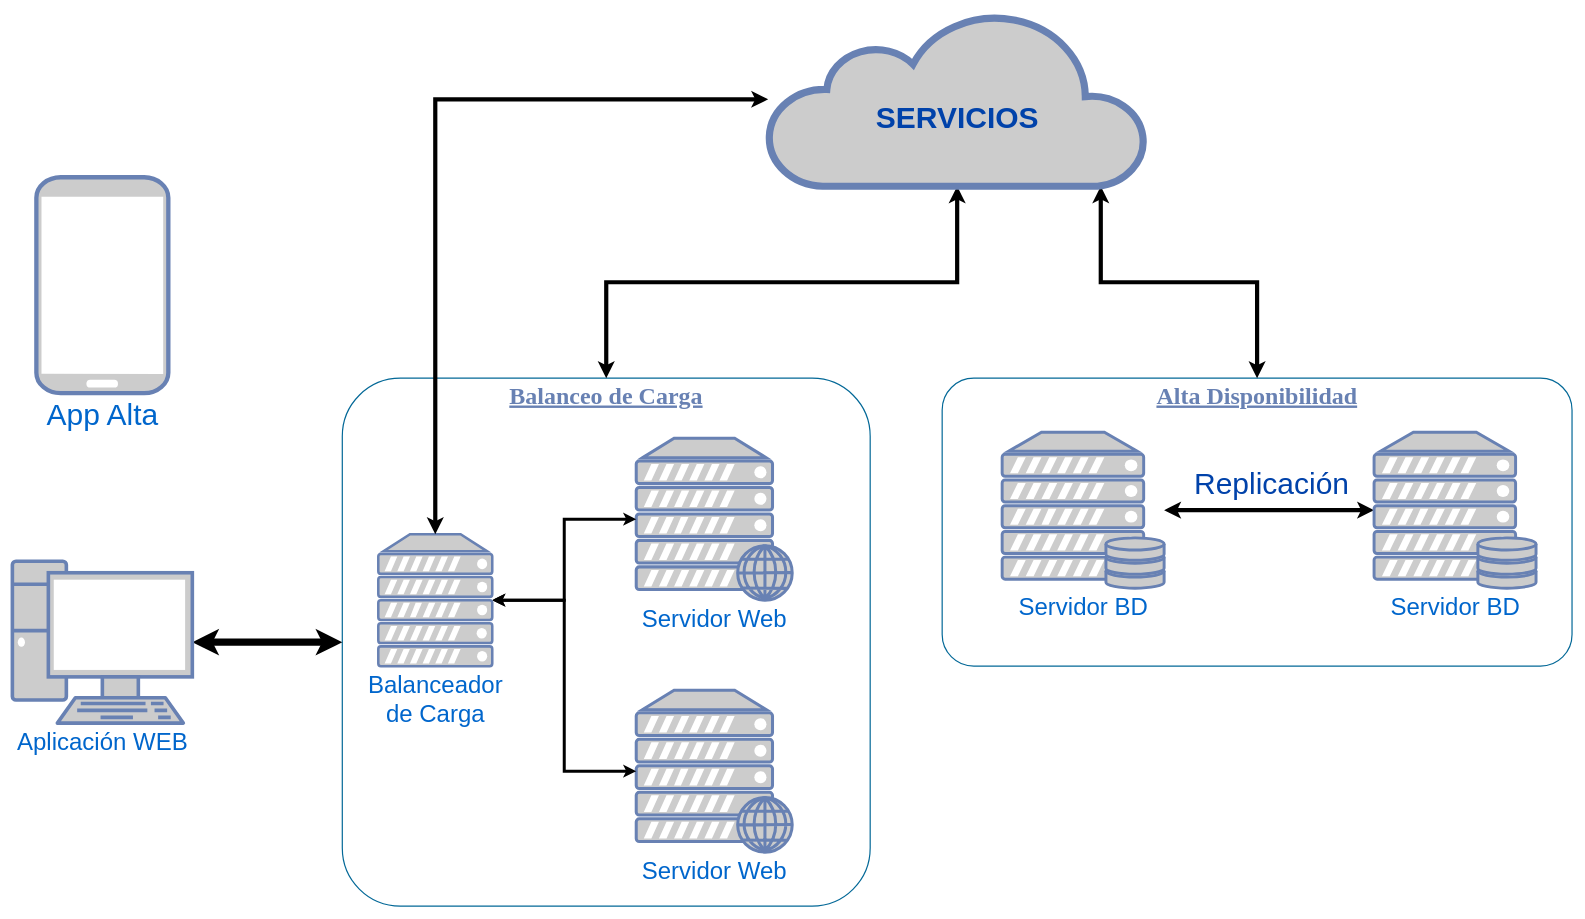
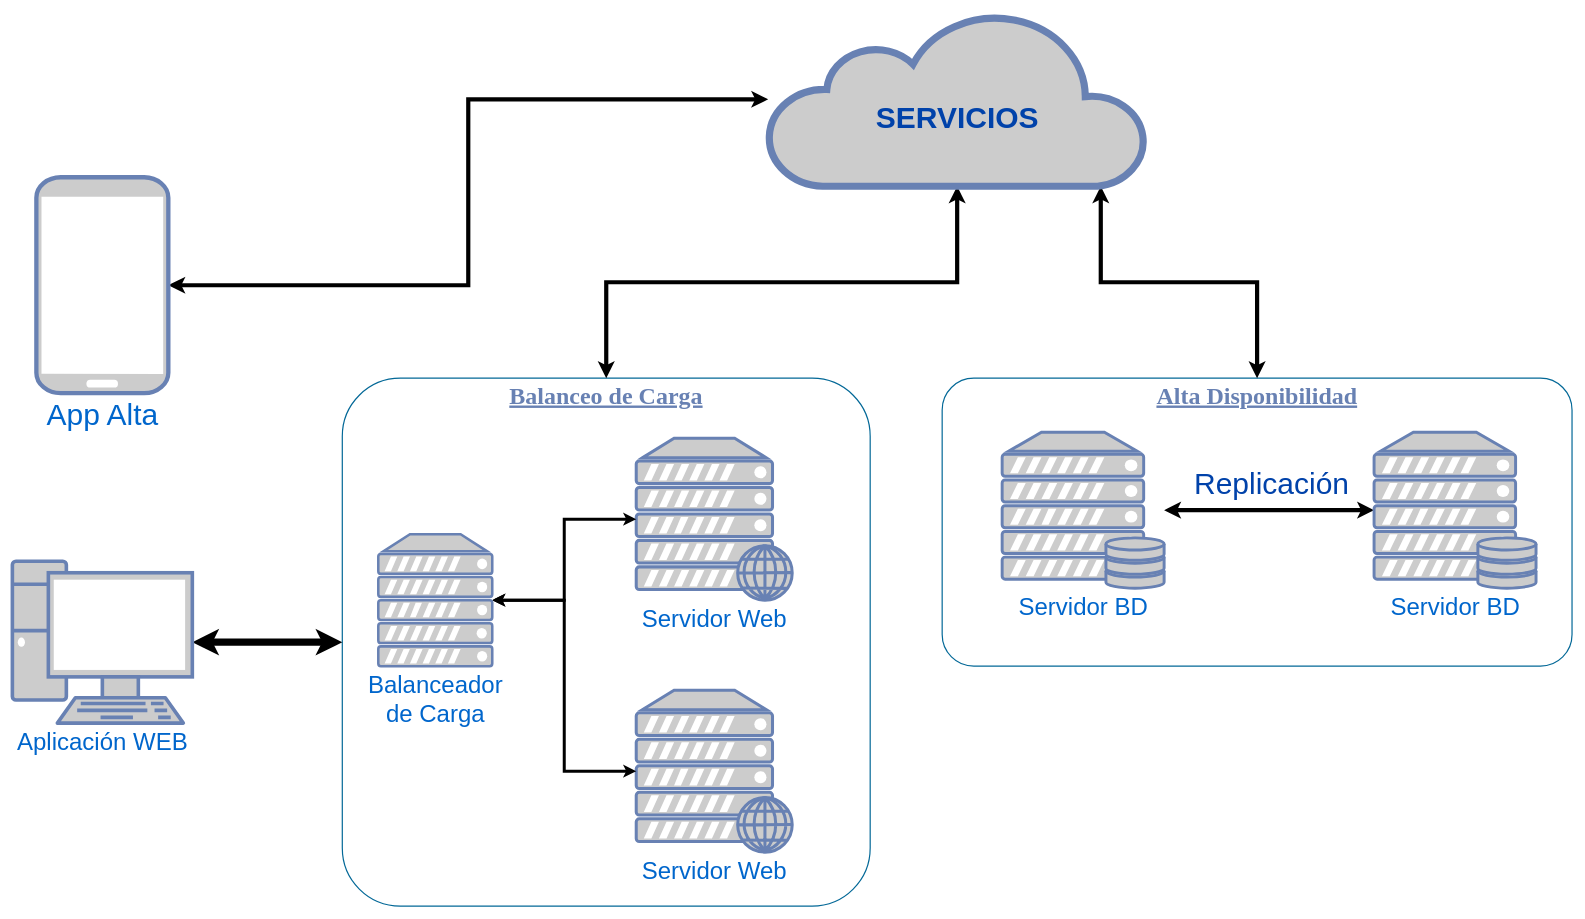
  <mxCell id="0" />
  <mxCell id="1" parent="0" />
  <mxCell id="2" value="&lt;font style=&quot;font-size: 40px;&quot;&gt;&lt;b&gt;&lt;u&gt;Balanceo de Carga&lt;/u&gt;&lt;/b&gt;&lt;/font&gt;" style="rounded=1;whiteSpace=wrap;html=1;shadow=0;comic=0;strokeColor=#036897;strokeWidth=2;fillColor=none;fontFamily=Verdana;fontSize=28;fontColor=#6881B3;align=center;arcSize=11;verticalAlign=top;" parent="1" vertex="1"><mxGeometry x="570" y="630" width="880" height="880" as="geometry" /></mxCell>
  <mxCell id="3" value="&lt;font style=&quot;font-size: 40px;&quot;&gt;&lt;b&gt;&lt;u&gt;Alta Disponibilidad&lt;/u&gt;&lt;/b&gt;&lt;/font&gt;" style="rounded=1;whiteSpace=wrap;html=1;shadow=0;comic=0;strokeColor=#036897;strokeWidth=2;fillColor=none;fontFamily=Verdana;fontSize=28;fontColor=#6881B3;align=center;arcSize=11;verticalAlign=top;" parent="1" vertex="1"><mxGeometry x="1570" y="630" width="1050" height="480" as="geometry" /></mxCell>
  <mxCell id="4" style="edgeStyle=orthogonalEdgeStyle;rounded=0;orthogonalLoop=1;jettySize=auto;html=1;entryX=0;entryY=0.5;entryDx=0;entryDy=0;entryPerimeter=0;fontSize=50;fontColor=#0042aa;strokeWidth=7;startArrow=classic;startFill=1;" edge="1" parent="1" source="6" target="11"><mxGeometry relative="1" as="geometry" /></mxCell>
  <mxCell id="5" value="Replicación" style="edgeLabel;html=1;align=center;verticalAlign=middle;resizable=0;points=[];fontSize=50;fontColor=#0042aa;" vertex="1" connectable="0" parent="4"><mxGeometry x="0.314" y="11" relative="1" as="geometry"><mxPoint x="-52" y="-34" as="offset" /></mxGeometry></mxCell>
  <mxCell id="6" value="&lt;font style=&quot;font-size: 40px;&quot;&gt;Servidor BD&lt;/font&gt;" style="fontColor=#0066CC;verticalAlign=top;verticalLabelPosition=bottom;labelPosition=center;align=center;html=1;fillColor=#CCCCCC;strokeColor=#6881B3;gradientColor=none;gradientDirection=north;strokeWidth=2;shape=mxgraph.networks.server_storage;rounded=0;shadow=0;comic=0;" parent="1" vertex="1"><mxGeometry x="1670" y="720" width="270" height="260" as="geometry" /></mxCell>
  <mxCell id="7" value="" style="edgeStyle=orthogonalEdgeStyle;rounded=0;orthogonalLoop=1;jettySize=auto;html=1;fontSize=40;entryX=1;entryY=0.5;entryDx=0;entryDy=0;strokeWidth=12;entryPerimeter=0;exitX=0;exitY=0.5;exitDx=0;exitDy=0;startArrow=classic;startFill=1;" parent="1" source="2" target="8" edge="1"><mxGeometry relative="1" as="geometry"><mxPoint x="1030" y="695" as="sourcePoint" /><mxPoint x="1040" y="900" as="targetPoint" /></mxGeometry></mxCell>
  <mxCell id="8" value="&lt;span style=&quot;font-size: 40px;&quot;&gt;Aplicación WEB&lt;br&gt;&lt;/span&gt;" style="fontColor=#0066CC;verticalAlign=top;verticalLabelPosition=bottom;labelPosition=center;align=center;html=1;fillColor=#CCCCCC;strokeColor=#6881B3;gradientColor=none;gradientDirection=north;strokeWidth=2;shape=mxgraph.networks.pc;rounded=0;shadow=0;comic=0;" parent="1" vertex="1"><mxGeometry x="20" y="935" width="300" height="270" as="geometry" /></mxCell>
  <mxCell id="9" value="Servidor Web" style="fontColor=#0066CC;verticalAlign=top;verticalLabelPosition=bottom;labelPosition=center;align=center;html=1;outlineConnect=0;fillColor=#CCCCCC;strokeColor=#6881B3;gradientColor=none;gradientDirection=north;strokeWidth=2;shape=mxgraph.networks.web_server;fontSize=40;" parent="1" vertex="1"><mxGeometry x="1060" y="730" width="260" height="270" as="geometry" /></mxCell>
  <mxCell id="10" value="Servidor Web" style="fontColor=#0066CC;verticalAlign=top;verticalLabelPosition=bottom;labelPosition=center;align=center;html=1;outlineConnect=0;fillColor=#CCCCCC;strokeColor=#6881B3;gradientColor=none;gradientDirection=north;strokeWidth=2;shape=mxgraph.networks.web_server;fontSize=40;" parent="1" vertex="1"><mxGeometry x="1060" y="1150" width="260" height="270" as="geometry" /></mxCell>
  <mxCell id="11" value="&lt;font style=&quot;font-size: 40px;&quot;&gt;Servidor BD&lt;/font&gt;" style="fontColor=#0066CC;verticalAlign=top;verticalLabelPosition=bottom;labelPosition=center;align=center;html=1;fillColor=#CCCCCC;strokeColor=#6881B3;gradientColor=none;gradientDirection=north;strokeWidth=2;shape=mxgraph.networks.server_storage;rounded=0;shadow=0;comic=0;" parent="1" vertex="1"><mxGeometry x="2290" y="720" width="270" height="260" as="geometry" /></mxCell>
  <mxCell id="12" style="edgeStyle=orthogonalEdgeStyle;rounded=0;orthogonalLoop=1;jettySize=auto;html=1;exitX=1;exitY=0.5;exitDx=0;exitDy=0;exitPerimeter=0;entryX=0;entryY=0.5;entryDx=0;entryDy=0;entryPerimeter=0;strokeWidth=5;fontSize=40;startArrow=classic;startFill=1;" parent="1" source="14" target="9" edge="1"><mxGeometry relative="1" as="geometry" /></mxCell>
  <mxCell id="13" style="edgeStyle=orthogonalEdgeStyle;rounded=0;orthogonalLoop=1;jettySize=auto;html=1;exitX=1;exitY=0.5;exitDx=0;exitDy=0;exitPerimeter=0;entryX=0;entryY=0.5;entryDx=0;entryDy=0;entryPerimeter=0;strokeWidth=5;fontSize=40;startArrow=classic;startFill=1;" parent="1" source="14" target="10" edge="1"><mxGeometry relative="1" as="geometry" /></mxCell>
  <mxCell id="14" value="Balanceador &lt;br&gt;de Carga" style="fontColor=#0066CC;verticalAlign=top;verticalLabelPosition=bottom;labelPosition=center;align=center;html=1;outlineConnect=0;fillColor=#CCCCCC;strokeColor=#6881B3;gradientColor=none;gradientDirection=north;strokeWidth=2;shape=mxgraph.networks.server;fontSize=40;" parent="1" vertex="1"><mxGeometry x="630" y="890" width="190" height="220" as="geometry" /></mxCell>
  <mxCell id="15" style="edgeStyle=orthogonalEdgeStyle;rounded=0;orthogonalLoop=1;jettySize=auto;html=1;entryX=0.5;entryY=0;entryDx=0;entryDy=0;strokeWidth=7;fontSize=50;fontColor=#0042aa;startArrow=classic;startFill=1;exitX=0.88;exitY=1;exitDx=0;exitDy=0;exitPerimeter=0;" edge="1" parent="1" source="18" target="3"><mxGeometry relative="1" as="geometry" /></mxCell>
  <mxCell id="16" style="edgeStyle=orthogonalEdgeStyle;rounded=0;orthogonalLoop=1;jettySize=auto;html=1;strokeWidth=7;fontSize=50;fontColor=#0042aa;startArrow=classic;startFill=1;" edge="1" parent="1" source="18" target="2"><mxGeometry relative="1" as="geometry" /></mxCell>
- <mxCell id="17" style="edgeStyle=orthogonalEdgeStyle;rounded=0;orthogonalLoop=1;jettySize=auto;html=1;strokeWidth=7;fontSize=50;fontColor=#0042aa;startArrow=classic;startFill=1;" edge="1" parent="1" source="18" target="14"><mxGeometry relative="1" as="geometry" /></mxCell>
+ <mxCell id="17" style="edgeStyle=orthogonalEdgeStyle;rounded=0;orthogonalLoop=1;jettySize=auto;html=1;entryX=1;entryY=0.5;entryDx=0;entryDy=0;entryPerimeter=0;strokeWidth=7;fontSize=50;fontColor=#0042aa;startArrow=classic;startFill=1;" edge="1" parent="1" source="18" target="19"><mxGeometry relative="1" as="geometry" /></mxCell>
  <mxCell id="18" value="&lt;font size=&quot;1&quot;&gt;&lt;b style=&quot;font-size: 50px;&quot;&gt;&lt;br&gt;&lt;font color=&quot;#0042aa&quot;&gt;SERVICIOS&lt;/font&gt;&lt;/b&gt;&lt;/font&gt;" style="html=1;outlineConnect=0;fillColor=#CCCCCC;strokeColor=#6881B3;gradientColor=none;gradientDirection=north;strokeWidth=2;shape=mxgraph.networks.cloud;fontColor=#ffffff;" vertex="1" parent="1"><mxGeometry x="1280" y="20" width="630" height="290" as="geometry" /></mxCell>
  <mxCell id="19" value="App Alta" style="fontColor=#0066CC;verticalAlign=top;verticalLabelPosition=bottom;labelPosition=center;align=center;html=1;outlineConnect=0;fillColor=#CCCCCC;strokeColor=#6881B3;gradientColor=none;gradientDirection=north;strokeWidth=2;shape=mxgraph.networks.mobile;fontSize=50;" vertex="1" parent="1"><mxGeometry x="60" y="295" width="220" height="360" as="geometry" /></mxCell>
